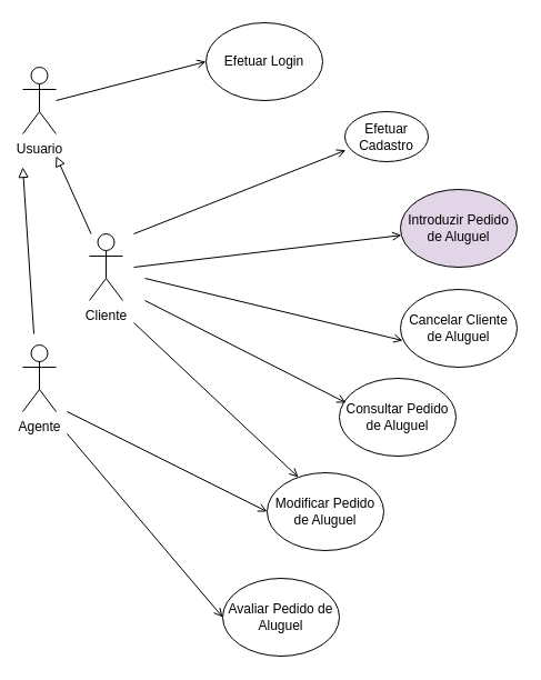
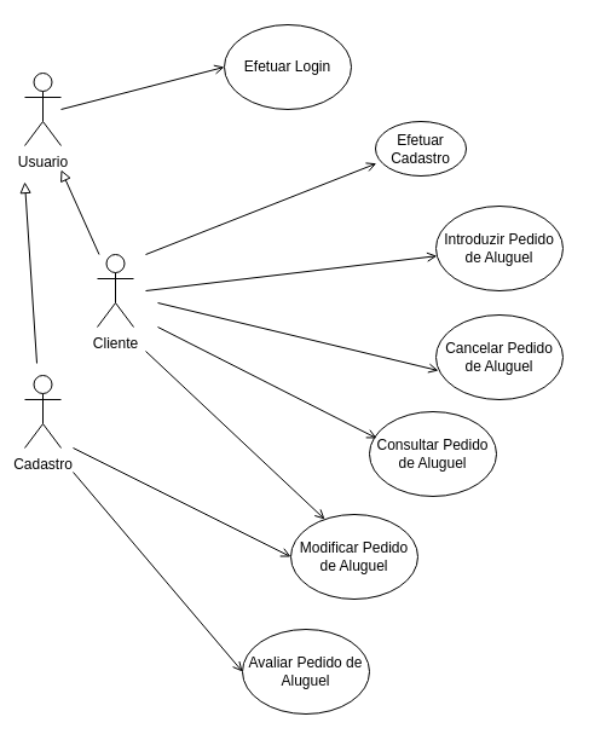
  <mxCell id="0" />
  <mxCell id="1" parent="0" />
  <mxCell id="2" value="Cliente&lt;br&gt;" style="shape=umlActor;verticalLabelPosition=bottom;verticalAlign=top;html=1;outlineConnect=0;" parent="1" vertex="1"><mxGeometry x="80" y="210" width="30" height="60" as="geometry" /></mxCell>
- <mxCell id="3" value="Agente" style="shape=umlActor;verticalLabelPosition=bottom;verticalAlign=top;html=1;outlineConnect=0;" parent="1" vertex="1"><mxGeometry x="20" y="310" width="30" height="60" as="geometry" /></mxCell>
+ <mxCell id="3" value="Cadastro" style="shape=umlActor;verticalLabelPosition=bottom;verticalAlign=top;html=1;outlineConnect=0;" parent="1" vertex="1"><mxGeometry x="20" y="310" width="30" height="60" as="geometry" /></mxCell>
  <mxCell id="4" value="Efetuar Cadastro " style="ellipse;whiteSpace=wrap;html=1;" parent="1" vertex="1"><mxGeometry x="310" y="100" width="75" height="45" as="geometry" /></mxCell>
- <mxCell id="5" value="Introduzir Pedido de Aluguel  " style="ellipse;whiteSpace=wrap;html=1;fillColor=#e1d5e7;" parent="1" vertex="1"><mxGeometry x="360" y="170" width="105" height="70" as="geometry" /></mxCell>
- <mxCell id="6" value="Cancelar Cliente de Aluguel" style="ellipse;whiteSpace=wrap;html=1;" parent="1" vertex="1"><mxGeometry x="360" y="260" width="105" height="70" as="geometry" /></mxCell>
+ <mxCell id="5" value="Introduzir Pedido de Aluguel  " style="ellipse;whiteSpace=wrap;html=1;" parent="1" vertex="1"><mxGeometry x="360" y="170" width="105" height="70" as="geometry" /></mxCell>
+ <mxCell id="6" value="Cancelar Pedido de Aluguel" style="ellipse;whiteSpace=wrap;html=1;" parent="1" vertex="1"><mxGeometry x="360" y="260" width="105" height="70" as="geometry" /></mxCell>
  <mxCell id="7" value="Consultar Pedido de Aluguel  " style="ellipse;whiteSpace=wrap;html=1;" parent="1" vertex="1"><mxGeometry x="305" y="340" width="105" height="70" as="geometry" /></mxCell>
  <mxCell id="8" value="Modificar Pedido de Aluguel" style="ellipse;whiteSpace=wrap;html=1;" parent="1" vertex="1"><mxGeometry x="240" y="425" width="105" height="70" as="geometry" /></mxCell>
  <mxCell id="9" value="" style="endArrow=open;html=1;rounded=0;entryX=0.01;entryY=0.771;entryDx=0;entryDy=0;entryPerimeter=0;endFill=0;" parent="1" target="4" edge="1"><mxGeometry width="50" height="50" relative="1" as="geometry"><mxPoint x="120" y="210" as="sourcePoint" /><mxPoint x="200" y="50" as="targetPoint" /></mxGeometry></mxCell>
  <mxCell id="10" value="" style="endArrow=open;html=1;rounded=0;endFill=0;" parent="1" target="5" edge="1"><mxGeometry width="50" height="50" relative="1" as="geometry"><mxPoint x="120" y="240" as="sourcePoint" /><mxPoint x="231" y="64" as="targetPoint" /></mxGeometry></mxCell>
  <mxCell id="11" value="" style="endArrow=open;html=1;rounded=0;entryX=0.019;entryY=0.657;entryDx=0;entryDy=0;entryPerimeter=0;endFill=0;" parent="1" target="6" edge="1"><mxGeometry width="50" height="50" relative="1" as="geometry"><mxPoint x="130" y="250" as="sourcePoint" /><mxPoint x="331" y="164" as="targetPoint" /></mxGeometry></mxCell>
  <mxCell id="12" value="" style="endArrow=open;html=1;rounded=0;entryX=0.057;entryY=0.314;entryDx=0;entryDy=0;entryPerimeter=0;endFill=0;" parent="1" target="7" edge="1"><mxGeometry width="50" height="50" relative="1" as="geometry"><mxPoint x="130" y="270" as="sourcePoint" /><mxPoint x="341" y="174" as="targetPoint" /></mxGeometry></mxCell>
  <mxCell id="13" value="" style="endArrow=open;html=1;rounded=0;entryX=0.267;entryY=0.057;entryDx=0;entryDy=0;entryPerimeter=0;endFill=0;" parent="1" target="8" edge="1"><mxGeometry width="50" height="50" relative="1" as="geometry"><mxPoint x="120" y="290" as="sourcePoint" /><mxPoint x="351" y="184" as="targetPoint" /></mxGeometry></mxCell>
  <mxCell id="14" value="Avaliar Pedido de Aluguel " style="ellipse;whiteSpace=wrap;html=1;" parent="1" vertex="1"><mxGeometry x="200" y="520" width="105" height="70" as="geometry" /></mxCell>
  <mxCell id="15" value="" style="endArrow=open;html=1;rounded=0;entryX=0;entryY=0.5;entryDx=0;entryDy=0;endFill=0;" edge="1" parent="1" target="8"><mxGeometry width="50" height="50" relative="1" as="geometry"><mxPoint x="60" y="370" as="sourcePoint" /><mxPoint x="366" y="320" as="targetPoint" /></mxGeometry></mxCell>
  <mxCell id="16" value="" style="endArrow=open;html=1;rounded=0;entryX=0;entryY=0.5;entryDx=0;entryDy=0;endFill=0;" edge="1" parent="1" target="14"><mxGeometry width="50" height="50" relative="1" as="geometry"><mxPoint x="60" y="390" as="sourcePoint" /><mxPoint x="447" y="325" as="targetPoint" /></mxGeometry></mxCell>
  <mxCell id="17" value="Usuario" style="shape=umlActor;verticalLabelPosition=bottom;verticalAlign=top;html=1;outlineConnect=0;" vertex="1" parent="1"><mxGeometry x="20" y="60" width="30" height="60" as="geometry" /></mxCell>
  <mxCell id="18" value="Efetuar Login" style="ellipse;whiteSpace=wrap;html=1;" vertex="1" parent="1"><mxGeometry x="185" y="20" width="105" height="70" as="geometry" /></mxCell>
  <mxCell id="19" value="" style="endArrow=open;html=1;rounded=0;entryX=0;entryY=0.5;entryDx=0;entryDy=0;endFill=0;" edge="1" parent="1" target="18"><mxGeometry width="50" height="50" relative="1" as="geometry"><mxPoint x="50" y="90" as="sourcePoint" /><mxPoint x="404" y="204" as="targetPoint" /></mxGeometry></mxCell>
  <mxCell id="20" value="" style="endArrow=block;html=1;rounded=0;endFill=0;endSize=7;" edge="1" parent="1"><mxGeometry width="50" height="50" relative="1" as="geometry"><mxPoint x="30" y="300" as="sourcePoint" /><mxPoint x="20" y="150" as="targetPoint" /></mxGeometry></mxCell>
  <mxCell id="21" value="" style="endArrow=block;html=1;rounded=0;endFill=0;endSize=7;" edge="1" parent="1" source="2"><mxGeometry width="50" height="50" relative="1" as="geometry"><mxPoint x="60" y="290" as="sourcePoint" /><mxPoint x="50" y="140" as="targetPoint" /></mxGeometry></mxCell>
